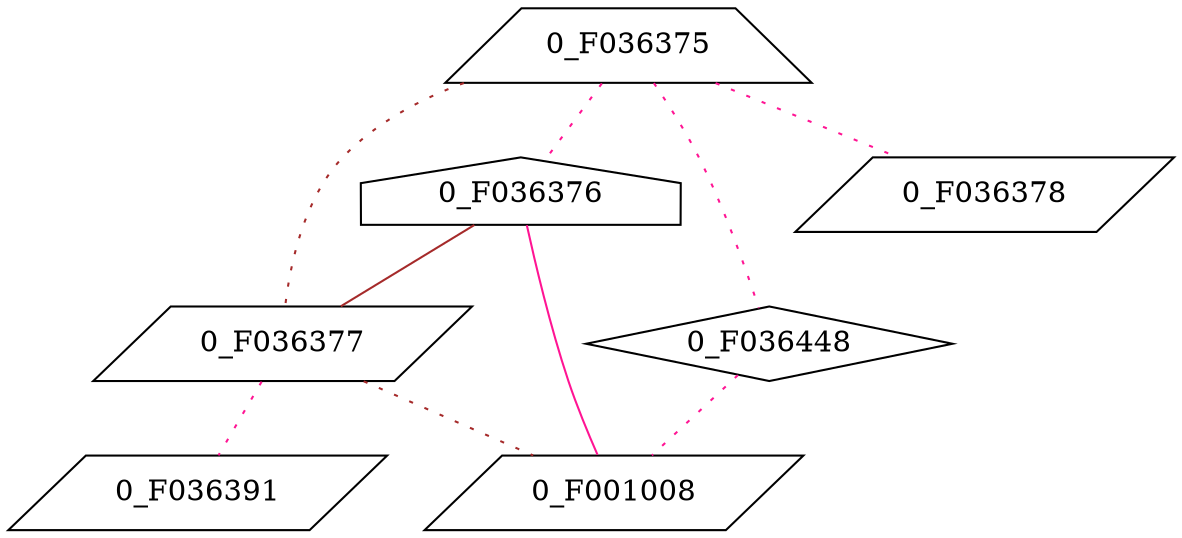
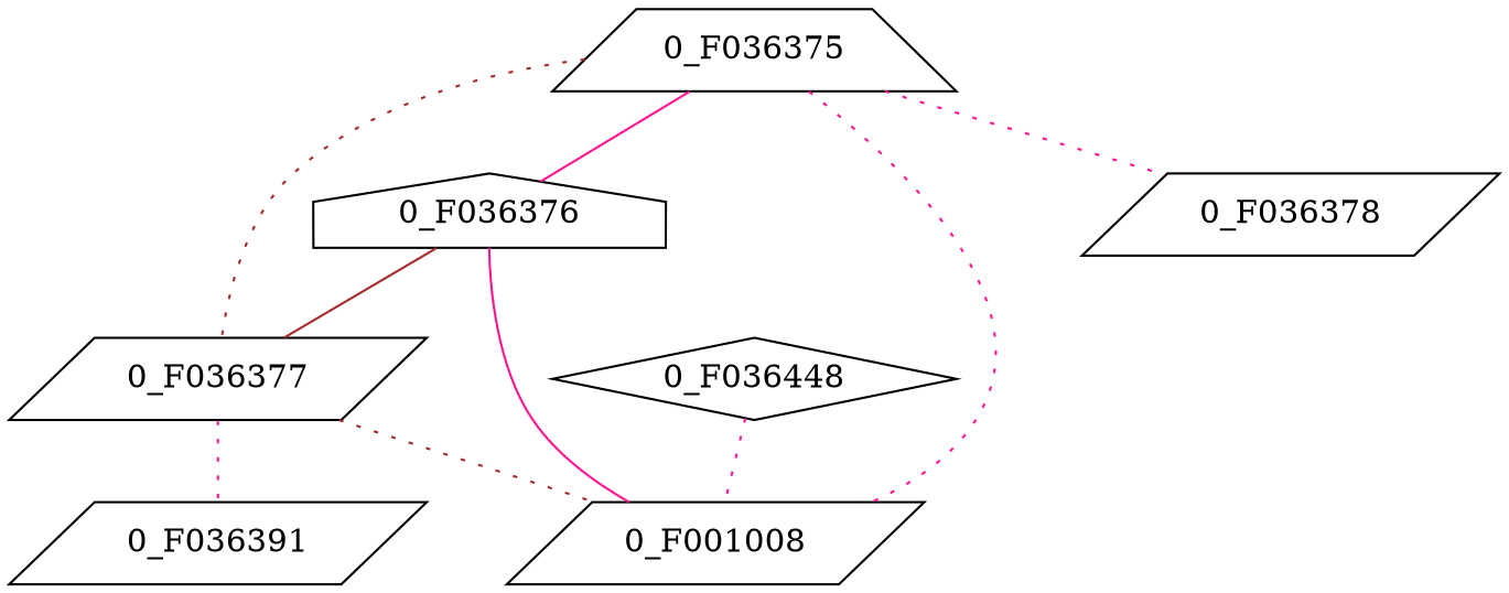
  graph {
    node [shape=parallelogram]
    edge [color=deeppink style=dotted]
    "0_F036377"
    "0_F036391"
    "0_F001008"
    "0_F036376" [shape=house]
    "0_F036448" [shape=diamond]
    "0_F036375" [shape=trapezium]
    "0_F036378"
    "0_F036377" -- "0_F036391"
    "0_F036377" -- "0_F001008" [color=brown]
    "0_F036376" -- "0_F036377" [color=brown style=solid]
    "0_F036376" -- "0_F001008" [style=solid]
    "0_F036448" -- "0_F001008"
    "0_F036375" -- "0_F036377" [color=brown]
-   "0_F036375" -- "0_F036448"
-   "0_F036375" -- "0_F036376"
+   "0_F036375" -- "0_F001008"
+   "0_F036375" -- "0_F036376" [style=solid]
    "0_F036375" -- "0_F036378"
  }
